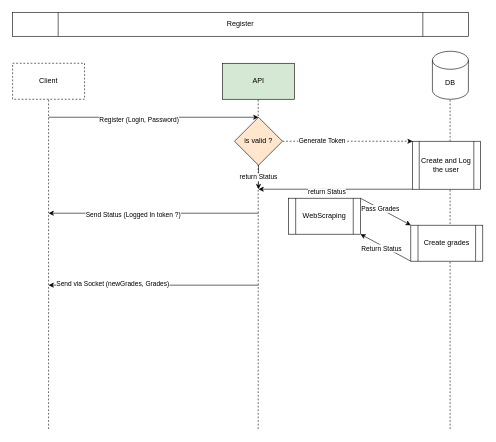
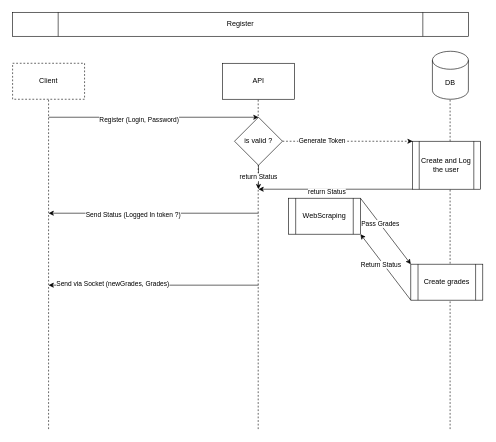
  <mxCell id="0" />
  <mxCell id="1" parent="0" />
  <mxCell id="2" value="DB" style="shape=cylinder3;whiteSpace=wrap;html=1;boundedLbl=1;backgroundOutline=1;size=15;" vertex="1" parent="1"><mxGeometry x="720" y="85" width="60" height="80" as="geometry" /></mxCell>
  <mxCell id="3" value="Client" style="rounded=0;whiteSpace=wrap;html=1;dashed=1;" vertex="1" parent="1"><mxGeometry x="20" y="105" width="120" height="60" as="geometry" /></mxCell>
- <mxCell id="4" value="API" style="rounded=0;whiteSpace=wrap;html=1;fillColor=#d5e8d4;" vertex="1" parent="1"><mxGeometry x="370" y="105" width="120" height="60" as="geometry" /></mxCell>
+ <mxCell id="4" value="API" style="rounded=0;whiteSpace=wrap;html=1;" vertex="1" parent="1"><mxGeometry x="370" y="105" width="120" height="60" as="geometry" /></mxCell>
  <mxCell id="5" value="" style="endArrow=none;dashed=1;html=1;entryX=0.5;entryY=1;entryDx=0;entryDy=0;" edge="1" parent="1" target="3"><mxGeometry width="50" height="50" relative="1" as="geometry"><mxPoint x="80" y="715" as="sourcePoint" /><mxPoint x="420" y="385" as="targetPoint" /></mxGeometry></mxCell>
  <mxCell id="6" value="" style="endArrow=none;dashed=1;html=1;entryX=0.5;entryY=1;entryDx=0;entryDy=0;" edge="1" parent="1"><mxGeometry width="50" height="50" relative="1" as="geometry"><mxPoint x="429.5" y="715" as="sourcePoint" /><mxPoint x="429.5" y="165" as="targetPoint" /></mxGeometry></mxCell>
  <mxCell id="7" value="" style="endArrow=none;dashed=1;html=1;entryX=0.5;entryY=1;entryDx=0;entryDy=0;" edge="1" parent="1"><mxGeometry width="50" height="50" relative="1" as="geometry"><mxPoint x="749.5" y="715" as="sourcePoint" /><mxPoint x="749.5" y="165" as="targetPoint" /></mxGeometry></mxCell>
  <mxCell id="8" value="" style="endArrow=classic;html=1;" edge="1" parent="1"><mxGeometry width="50" height="50" relative="1" as="geometry"><mxPoint x="80" y="195" as="sourcePoint" /><mxPoint x="430" y="195" as="targetPoint" /></mxGeometry></mxCell>
  <mxCell id="9" value="Register (Login, Password)" style="edgeLabel;html=1;align=center;verticalAlign=middle;resizable=0;points=[];" vertex="1" connectable="0" parent="8"><mxGeometry x="-0.143" y="-3" relative="1" as="geometry"><mxPoint as="offset" /></mxGeometry></mxCell>
  <mxCell id="10" value="Register" style="shape=process;whiteSpace=wrap;html=1;backgroundOutline=1;" vertex="1" parent="1"><mxGeometry x="20" y="20" width="760" height="40" as="geometry" /></mxCell>
- <mxCell id="11" value="is valid ?" style="rhombus;whiteSpace=wrap;html=1;fillColor=#ffe6cc;" vertex="1" parent="1"><mxGeometry x="390" y="195" width="80" height="80" as="geometry" /></mxCell>
+ <mxCell id="11" value="is valid ?" style="rhombus;whiteSpace=wrap;html=1;" vertex="1" parent="1"><mxGeometry x="390" y="195" width="80" height="80" as="geometry" /></mxCell>
  <mxCell id="12" value="" style="endArrow=classic;html=1;exitX=1;exitY=0.5;exitDx=0;exitDy=0;entryX=0;entryY=0;entryDx=0;entryDy=0;dashed=1;" edge="1" parent="1" source="11" target="17"><mxGeometry width="50" height="50" relative="1" as="geometry"><mxPoint x="370" y="335" as="sourcePoint" /><mxPoint x="750" y="235" as="targetPoint" /></mxGeometry></mxCell>
  <mxCell id="13" value="Generate Token" style="edgeLabel;html=1;align=center;verticalAlign=middle;resizable=0;points=[];" vertex="1" connectable="0" parent="12"><mxGeometry x="-0.401" y="2" relative="1" as="geometry"><mxPoint as="offset" /></mxGeometry></mxCell>
  <mxCell id="14" value="" style="endArrow=classic;html=1;exitX=0;exitY=1;exitDx=0;exitDy=0;" edge="1" parent="1" source="17"><mxGeometry width="50" height="50" relative="1" as="geometry"><mxPoint x="750" y="315" as="sourcePoint" /><mxPoint x="430" y="315" as="targetPoint" /></mxGeometry></mxCell>
  <mxCell id="15" value="return Status" style="edgeLabel;html=1;align=center;verticalAlign=middle;resizable=0;points=[];" vertex="1" connectable="0" parent="14"><mxGeometry x="0.136" y="4" relative="1" as="geometry"><mxPoint x="2" as="offset" /></mxGeometry></mxCell>
  <mxCell id="16" value="" style="endArrow=none;html=1;" edge="1" parent="1"><mxGeometry width="50" height="50" relative="1" as="geometry"><mxPoint x="750" y="315" as="sourcePoint" /><mxPoint x="750" y="235" as="targetPoint" /></mxGeometry></mxCell>
  <mxCell id="17" value="Create and Log the user" style="shape=process;whiteSpace=wrap;html=1;backgroundOutline=1;" vertex="1" parent="1"><mxGeometry x="687" y="235" width="113" height="80" as="geometry" /></mxCell>
  <mxCell id="18" value="return Status" style="endArrow=classic;html=1;exitX=0.5;exitY=1;exitDx=0;exitDy=0;" edge="1" parent="1" source="11"><mxGeometry width="50" height="50" relative="1" as="geometry"><mxPoint x="370" y="325" as="sourcePoint" /><mxPoint x="430" y="315" as="targetPoint" /></mxGeometry></mxCell>
  <mxCell id="19" value="" style="endArrow=classic;html=1;" edge="1" parent="1"><mxGeometry width="50" height="50" relative="1" as="geometry"><mxPoint x="430" y="355" as="sourcePoint" /><mxPoint x="80" y="355" as="targetPoint" /></mxGeometry></mxCell>
  <mxCell id="20" value="Send Status (Logged In token ?)" style="edgeLabel;html=1;align=center;verticalAlign=middle;resizable=0;points=[];" vertex="1" connectable="0" parent="19"><mxGeometry x="0.194" y="2" relative="1" as="geometry"><mxPoint as="offset" /></mxGeometry></mxCell>
  <mxCell id="21" value="WebScraping" style="shape=process;whiteSpace=wrap;html=1;backgroundOutline=1;" vertex="1" parent="1"><mxGeometry x="480" y="330" width="120" height="60" as="geometry" /></mxCell>
  <mxCell id="22" value="" style="endArrow=classic;html=1;exitX=1;exitY=0;exitDx=0;exitDy=0;entryX=0;entryY=0;entryDx=0;entryDy=0;" edge="1" parent="1" source="21" target="24"><mxGeometry width="50" height="50" relative="1" as="geometry"><mxPoint x="370" y="435" as="sourcePoint" /><mxPoint x="750" y="375" as="targetPoint" /></mxGeometry></mxCell>
  <mxCell id="23" value="Pass Grades" style="edgeLabel;html=1;align=center;verticalAlign=middle;resizable=0;points=[];" vertex="1" connectable="0" parent="22"><mxGeometry x="-0.216" relative="1" as="geometry"><mxPoint as="offset" /></mxGeometry></mxCell>
- <mxCell id="24" value="Create grades" style="shape=process;whiteSpace=wrap;html=1;backgroundOutline=1;" vertex="1" parent="1"><mxGeometry x="684" y="375" width="120" height="60" as="geometry" /></mxCell>
+ <mxCell id="24" value="Create grades" style="shape=process;whiteSpace=wrap;html=1;backgroundOutline=1;" vertex="1" parent="1"><mxGeometry x="684" y="440" width="120" height="60" as="geometry" /></mxCell>
  <mxCell id="25" value="" style="endArrow=classic;html=1;exitX=0;exitY=1;exitDx=0;exitDy=0;entryX=1;entryY=1;entryDx=0;entryDy=0;" edge="1" parent="1" source="24" target="21"><mxGeometry width="50" height="50" relative="1" as="geometry"><mxPoint x="370" y="435" as="sourcePoint" /><mxPoint x="420" y="385" as="targetPoint" /></mxGeometry></mxCell>
  <mxCell id="26" value="Return Status" style="edgeLabel;html=1;align=center;verticalAlign=middle;resizable=0;points=[];" vertex="1" connectable="0" parent="25"><mxGeometry x="0.124" y="4" relative="1" as="geometry"><mxPoint as="offset" /></mxGeometry></mxCell>
  <mxCell id="27" value="" style="endArrow=classic;html=1;" edge="1" parent="1"><mxGeometry width="50" height="50" relative="1" as="geometry"><mxPoint x="430" y="475" as="sourcePoint" /><mxPoint x="80" y="475" as="targetPoint" /></mxGeometry></mxCell>
  <mxCell id="28" value="Send via Socket (newGrades, Grades)" style="edgeLabel;html=1;align=center;verticalAlign=middle;resizable=0;points=[];" vertex="1" connectable="0" parent="27"><mxGeometry x="0.394" y="-3" relative="1" as="geometry"><mxPoint as="offset" /></mxGeometry></mxCell>
